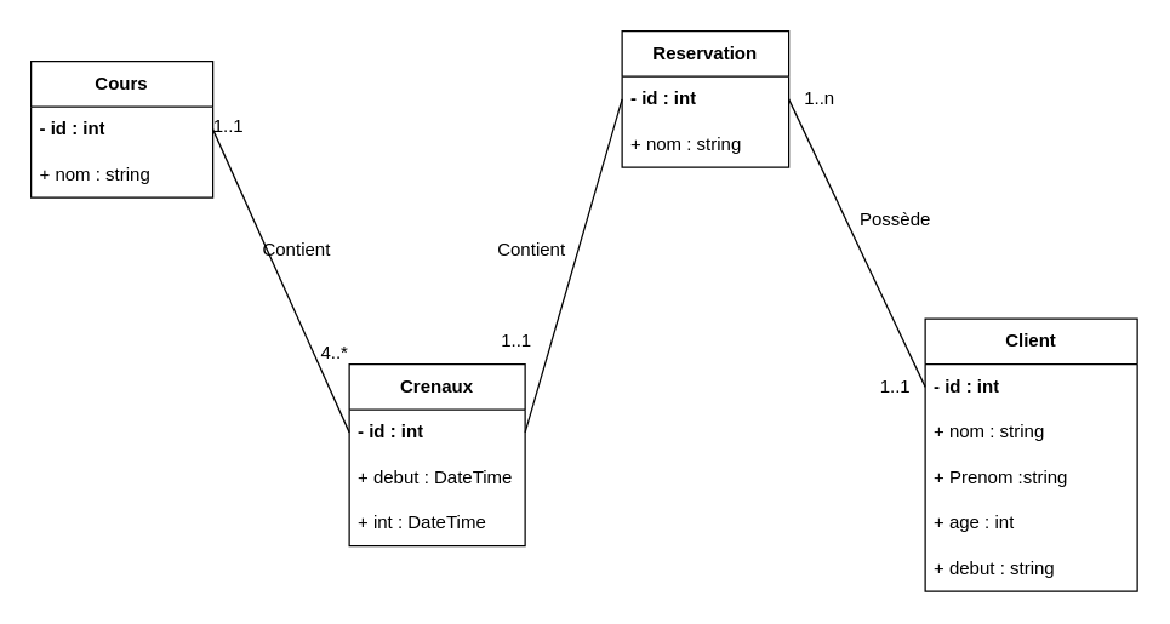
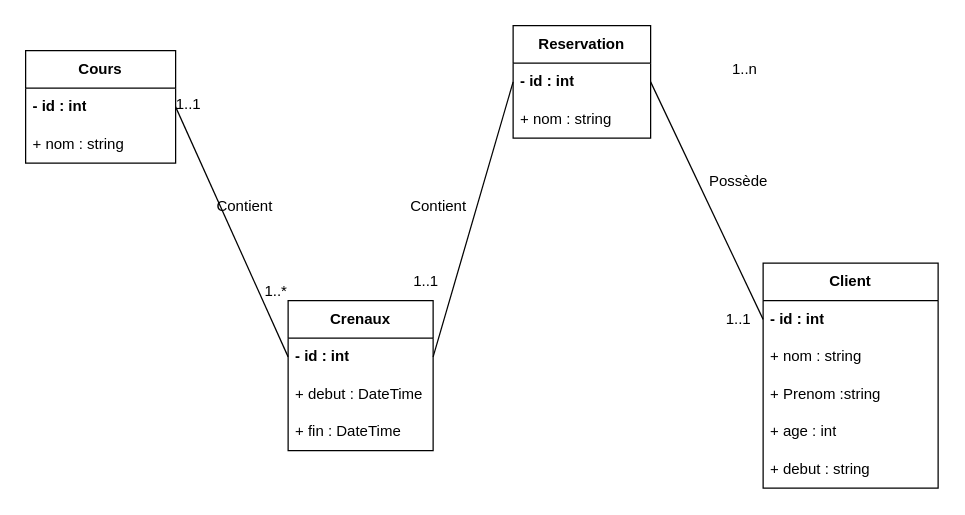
  <mxCell id="0" />
  <mxCell id="1" parent="0" />
  <mxCell id="2" value="&lt;b&gt;Cours&lt;/b&gt;" style="swimlane;fontStyle=0;childLayout=stackLayout;horizontal=1;startSize=30;horizontalStack=0;resizeParent=1;resizeParentMax=0;resizeLast=0;collapsible=1;marginBottom=0;whiteSpace=wrap;html=1;" vertex="1" parent="1"><mxGeometry x="20" y="40" width="120" height="90" as="geometry" /></mxCell>
  <mxCell id="3" value="&lt;b&gt;- id : int&lt;/b&gt;" style="text;strokeColor=none;fillColor=none;align=left;verticalAlign=middle;spacingLeft=4;spacingRight=4;overflow=hidden;points=[[0,0.5],[1,0.5]];portConstraint=eastwest;rotatable=0;whiteSpace=wrap;html=1;" vertex="1" parent="2"><mxGeometry y="30" width="120" height="30" as="geometry" /></mxCell>
  <mxCell id="4" value="+ nom : string" style="text;strokeColor=none;fillColor=none;align=left;verticalAlign=middle;spacingLeft=4;spacingRight=4;overflow=hidden;points=[[0,0.5],[1,0.5]];portConstraint=eastwest;rotatable=0;whiteSpace=wrap;html=1;" vertex="1" parent="2"><mxGeometry y="60" width="120" height="30" as="geometry" /></mxCell>
  <mxCell id="5" value="&lt;b&gt;Client&lt;/b&gt;" style="swimlane;fontStyle=0;childLayout=stackLayout;horizontal=1;startSize=30;horizontalStack=0;resizeParent=1;resizeParentMax=0;resizeLast=0;collapsible=1;marginBottom=0;whiteSpace=wrap;html=1;" vertex="1" parent="1"><mxGeometry x="610" y="210" width="140" height="180" as="geometry" /></mxCell>
  <mxCell id="6" value="&lt;b&gt;- id : int&lt;/b&gt;" style="text;strokeColor=none;fillColor=none;align=left;verticalAlign=middle;spacingLeft=4;spacingRight=4;overflow=hidden;points=[[0,0.5],[1,0.5]];portConstraint=eastwest;rotatable=0;whiteSpace=wrap;html=1;" vertex="1" parent="5"><mxGeometry y="30" width="140" height="30" as="geometry" /></mxCell>
  <mxCell id="7" value="+ nom : string" style="text;strokeColor=none;fillColor=none;align=left;verticalAlign=middle;spacingLeft=4;spacingRight=4;overflow=hidden;points=[[0,0.5],[1,0.5]];portConstraint=eastwest;rotatable=0;whiteSpace=wrap;html=1;" vertex="1" parent="5"><mxGeometry y="60" width="140" height="30" as="geometry" /></mxCell>
  <mxCell id="8" value="+ Prenom :string" style="text;strokeColor=none;fillColor=none;align=left;verticalAlign=middle;spacingLeft=4;spacingRight=4;overflow=hidden;points=[[0,0.5],[1,0.5]];portConstraint=eastwest;rotatable=0;whiteSpace=wrap;html=1;" vertex="1" parent="5"><mxGeometry y="90" width="140" height="30" as="geometry" /></mxCell>
  <mxCell id="9" value="+ age : int" style="text;strokeColor=none;fillColor=none;align=left;verticalAlign=middle;spacingLeft=4;spacingRight=4;overflow=hidden;points=[[0,0.5],[1,0.5]];portConstraint=eastwest;rotatable=0;whiteSpace=wrap;html=1;" vertex="1" parent="5"><mxGeometry y="120" width="140" height="30" as="geometry" /></mxCell>
  <mxCell id="10" value="+ debut : string" style="text;strokeColor=none;fillColor=none;align=left;verticalAlign=middle;spacingLeft=4;spacingRight=4;overflow=hidden;points=[[0,0.5],[1,0.5]];portConstraint=eastwest;rotatable=0;whiteSpace=wrap;html=1;" vertex="1" parent="5"><mxGeometry y="150" width="140" height="30" as="geometry" /></mxCell>
  <mxCell id="11" value="&lt;b&gt;Reservation&lt;/b&gt;" style="swimlane;fontStyle=0;childLayout=stackLayout;horizontal=1;startSize=30;horizontalStack=0;resizeParent=1;resizeParentMax=0;resizeLast=0;collapsible=1;marginBottom=0;whiteSpace=wrap;html=1;" vertex="1" parent="1"><mxGeometry x="410" y="20" width="110" height="90" as="geometry" /></mxCell>
  <mxCell id="12" value="&lt;b&gt;- id : int&lt;/b&gt;" style="text;strokeColor=none;fillColor=none;align=left;verticalAlign=middle;spacingLeft=4;spacingRight=4;overflow=hidden;points=[[0,0.5],[1,0.5]];portConstraint=eastwest;rotatable=0;whiteSpace=wrap;html=1;" vertex="1" parent="11"><mxGeometry y="30" width="110" height="30" as="geometry" /></mxCell>
  <mxCell id="13" value="+ nom : string" style="text;strokeColor=none;fillColor=none;align=left;verticalAlign=middle;spacingLeft=4;spacingRight=4;overflow=hidden;points=[[0,0.5],[1,0.5]];portConstraint=eastwest;rotatable=0;whiteSpace=wrap;html=1;" vertex="1" parent="11"><mxGeometry y="60" width="110" height="30" as="geometry" /></mxCell>
  <mxCell id="14" value="&lt;b&gt;Crenaux&lt;/b&gt;" style="swimlane;fontStyle=0;childLayout=stackLayout;horizontal=1;startSize=30;horizontalStack=0;resizeParent=1;resizeParentMax=0;resizeLast=0;collapsible=1;marginBottom=0;whiteSpace=wrap;html=1;" vertex="1" parent="1"><mxGeometry x="230" y="240" width="116" height="120" as="geometry" /></mxCell>
  <mxCell id="15" value="&lt;b&gt;- id : int&lt;/b&gt;" style="text;strokeColor=none;fillColor=none;align=left;verticalAlign=middle;spacingLeft=4;spacingRight=4;overflow=hidden;points=[[0,0.5],[1,0.5]];portConstraint=eastwest;rotatable=0;whiteSpace=wrap;html=1;" vertex="1" parent="14"><mxGeometry y="30" width="116" height="30" as="geometry" /></mxCell>
  <mxCell id="16" value="+ debut : DateTime" style="text;strokeColor=none;fillColor=none;align=left;verticalAlign=middle;spacingLeft=4;spacingRight=4;overflow=hidden;points=[[0,0.5],[1,0.5]];portConstraint=eastwest;rotatable=0;whiteSpace=wrap;html=1;" vertex="1" parent="14"><mxGeometry y="60" width="116" height="30" as="geometry" /></mxCell>
- <mxCell id="17" value="+ int : DateTime" style="text;strokeColor=none;fillColor=none;align=left;verticalAlign=middle;spacingLeft=4;spacingRight=4;overflow=hidden;points=[[0,0.5],[1,0.5]];portConstraint=eastwest;rotatable=0;whiteSpace=wrap;html=1;" vertex="1" parent="14"><mxGeometry y="90" width="116" height="30" as="geometry" /></mxCell>
+ <mxCell id="17" value="+ fin : DateTime" style="text;strokeColor=none;fillColor=none;align=left;verticalAlign=middle;spacingLeft=4;spacingRight=4;overflow=hidden;points=[[0,0.5],[1,0.5]];portConstraint=eastwest;rotatable=0;whiteSpace=wrap;html=1;" vertex="1" parent="14"><mxGeometry y="90" width="116" height="30" as="geometry" /></mxCell>
  <mxCell id="18" value="" style="endArrow=none;html=1;rounded=0;exitX=1;exitY=0.5;exitDx=0;exitDy=0;entryX=0;entryY=0.5;entryDx=0;entryDy=0;" edge="1" parent="1" source="3" target="15"><mxGeometry width="50" height="50" relative="1" as="geometry"><mxPoint x="150" y="380" as="sourcePoint" /><mxPoint x="200" y="330" as="targetPoint" /></mxGeometry></mxCell>
  <mxCell id="19" value="" style="endArrow=none;html=1;rounded=0;exitX=0;exitY=0.5;exitDx=0;exitDy=0;entryX=1;entryY=0.5;entryDx=0;entryDy=0;" edge="1" parent="1" source="12" target="15"><mxGeometry width="50" height="50" relative="1" as="geometry"><mxPoint x="150" y="95" as="sourcePoint" /><mxPoint x="240" y="295" as="targetPoint" /></mxGeometry></mxCell>
  <mxCell id="20" value="" style="endArrow=none;html=1;rounded=0;exitX=1;exitY=0.5;exitDx=0;exitDy=0;entryX=0;entryY=0.5;entryDx=0;entryDy=0;" edge="1" parent="1" source="12" target="6"><mxGeometry width="50" height="50" relative="1" as="geometry"><mxPoint x="420" y="75" as="sourcePoint" /><mxPoint x="356" y="295" as="targetPoint" /></mxGeometry></mxCell>
  <mxCell id="21" value="1..1" style="text;html=1;align=center;verticalAlign=middle;resizable=0;points=[];autosize=1;strokeColor=none;fillColor=none;" vertex="1" parent="1"><mxGeometry x="130" y="68" width="40" height="30" as="geometry" /></mxCell>
- <mxCell id="22" value="4..*" style="text;html=1;align=center;verticalAlign=middle;resizable=0;points=[];autosize=1;strokeColor=none;fillColor=none;" vertex="1" parent="1"><mxGeometry x="200" y="218" width="40" height="30" as="geometry" /></mxCell>
+ <mxCell id="22" value="1..*" style="text;html=1;align=center;verticalAlign=middle;resizable=0;points=[];autosize=1;strokeColor=none;fillColor=none;" vertex="1" parent="1"><mxGeometry x="200" y="218" width="40" height="30" as="geometry" /></mxCell>
  <mxCell id="23" value="1..1" style="text;html=1;align=center;verticalAlign=middle;resizable=0;points=[];autosize=1;strokeColor=none;fillColor=none;" vertex="1" parent="1"><mxGeometry x="320" y="210" width="40" height="30" as="geometry" /></mxCell>
  <mxCell id="24" value="1..1" style="text;html=1;align=center;verticalAlign=middle;resizable=0;points=[];autosize=1;strokeColor=none;fillColor=none;" vertex="1" parent="1"><mxGeometry x="570" y="240" width="40" height="30" as="geometry" /></mxCell>
- <mxCell id="25" value="1..n" style="text;html=1;align=center;verticalAlign=middle;resizable=0;points=[];autosize=1;strokeColor=none;fillColor=none;" vertex="1" parent="1"><mxGeometry x="520" y="50" width="40" height="30" as="geometry" /></mxCell>
+ <mxCell id="25" value="1..n" style="text;html=1;align=center;verticalAlign=middle;resizable=0;points=[];autosize=1;strokeColor=none;fillColor=none;" vertex="1" parent="1"><mxGeometry x="575" y="40" width="40" height="30" as="geometry" /></mxCell>
  <mxCell id="26" value="Possède" style="text;html=1;align=center;verticalAlign=middle;resizable=0;points=[];autosize=1;strokeColor=none;fillColor=none;" vertex="1" parent="1"><mxGeometry x="555" y="130" width="70" height="30" as="geometry" /></mxCell>
  <mxCell id="27" value="Contient" style="text;html=1;align=center;verticalAlign=middle;resizable=0;points=[];autosize=1;strokeColor=none;fillColor=none;" vertex="1" parent="1"><mxGeometry x="315" y="150" width="70" height="30" as="geometry" /></mxCell>
  <mxCell id="28" value="Contient" style="text;html=1;align=center;verticalAlign=middle;resizable=0;points=[];autosize=1;strokeColor=none;fillColor=none;" vertex="1" parent="1"><mxGeometry x="160" y="150" width="70" height="30" as="geometry" /></mxCell>
